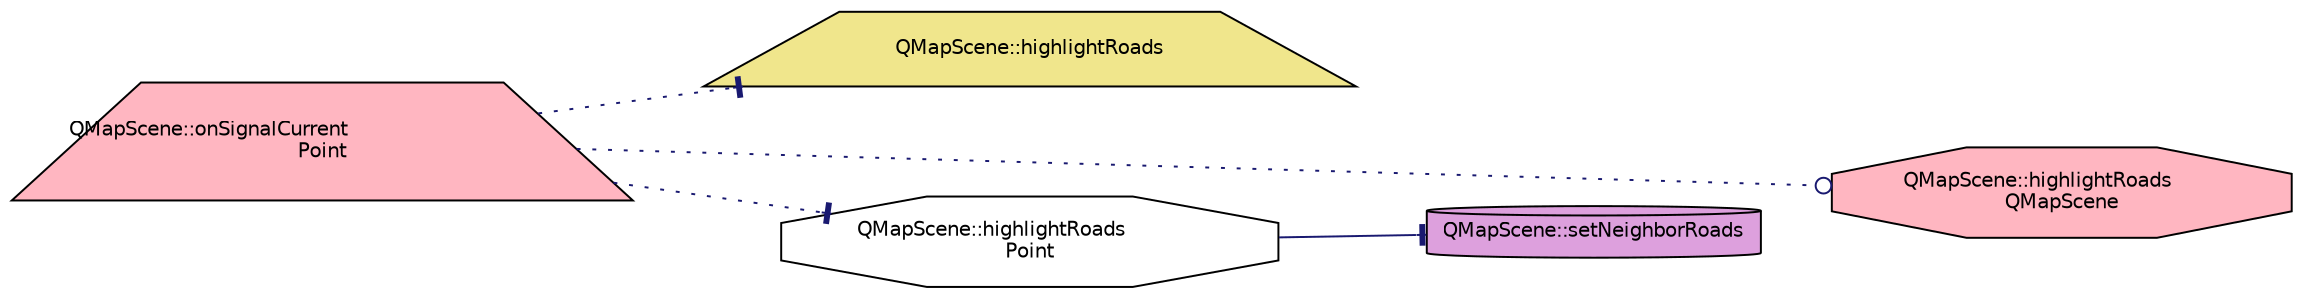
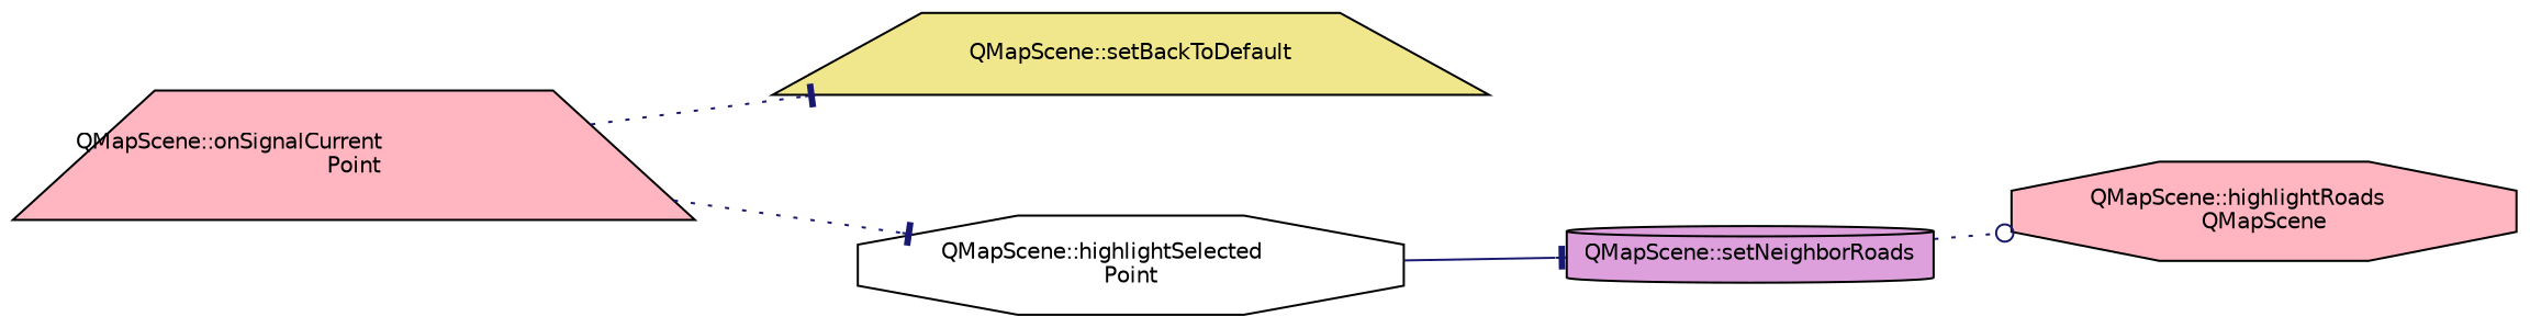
  digraph {
    rankdir=LR
    node [color=black fillcolor=lightpink fontname=Helvetica fontsize=10 shape=trapezium style=filled]
    edge [arrowhead=tee color=midnightblue fontname=Helvetica fontsize=10 labelfontname=Helvetica labelfontsize=10 style=dotted]
    n1 [fontcolor=black height=0.2 label="QMapScene::onSignalCurrent\lPoint" width=0.4]
-   n2 [fillcolor=khaki height=0.2 label="QMapScene::highlightRoads" width=0.4]
+   n2 [fillcolor=khaki height=0.2 label="QMapScene::setBackToDefault" width=0.4]
    n3 [height=0.2 label="QMapScene::highlightRoads\lQMapScene" shape=octagon width=0.4]
-   n4 [fillcolor=white height=0.2 label="QMapScene::highlightRoads\lPoint" shape=octagon width=0.4]
+   n4 [fillcolor=white height=0.2 label="QMapScene::highlightSelected\lPoint" shape=octagon width=0.4]
    n5 [fillcolor=plum height=0.2 label="QMapScene::setNeighborRoads" shape=cylinder width=0.4]
    n1 -> n2
-   n1 -> n3 [arrowhead=odot]
+   n5 -> n3 [arrowhead=odot]
    n1 -> n4
    n4 -> n5 [style=solid]
  }
